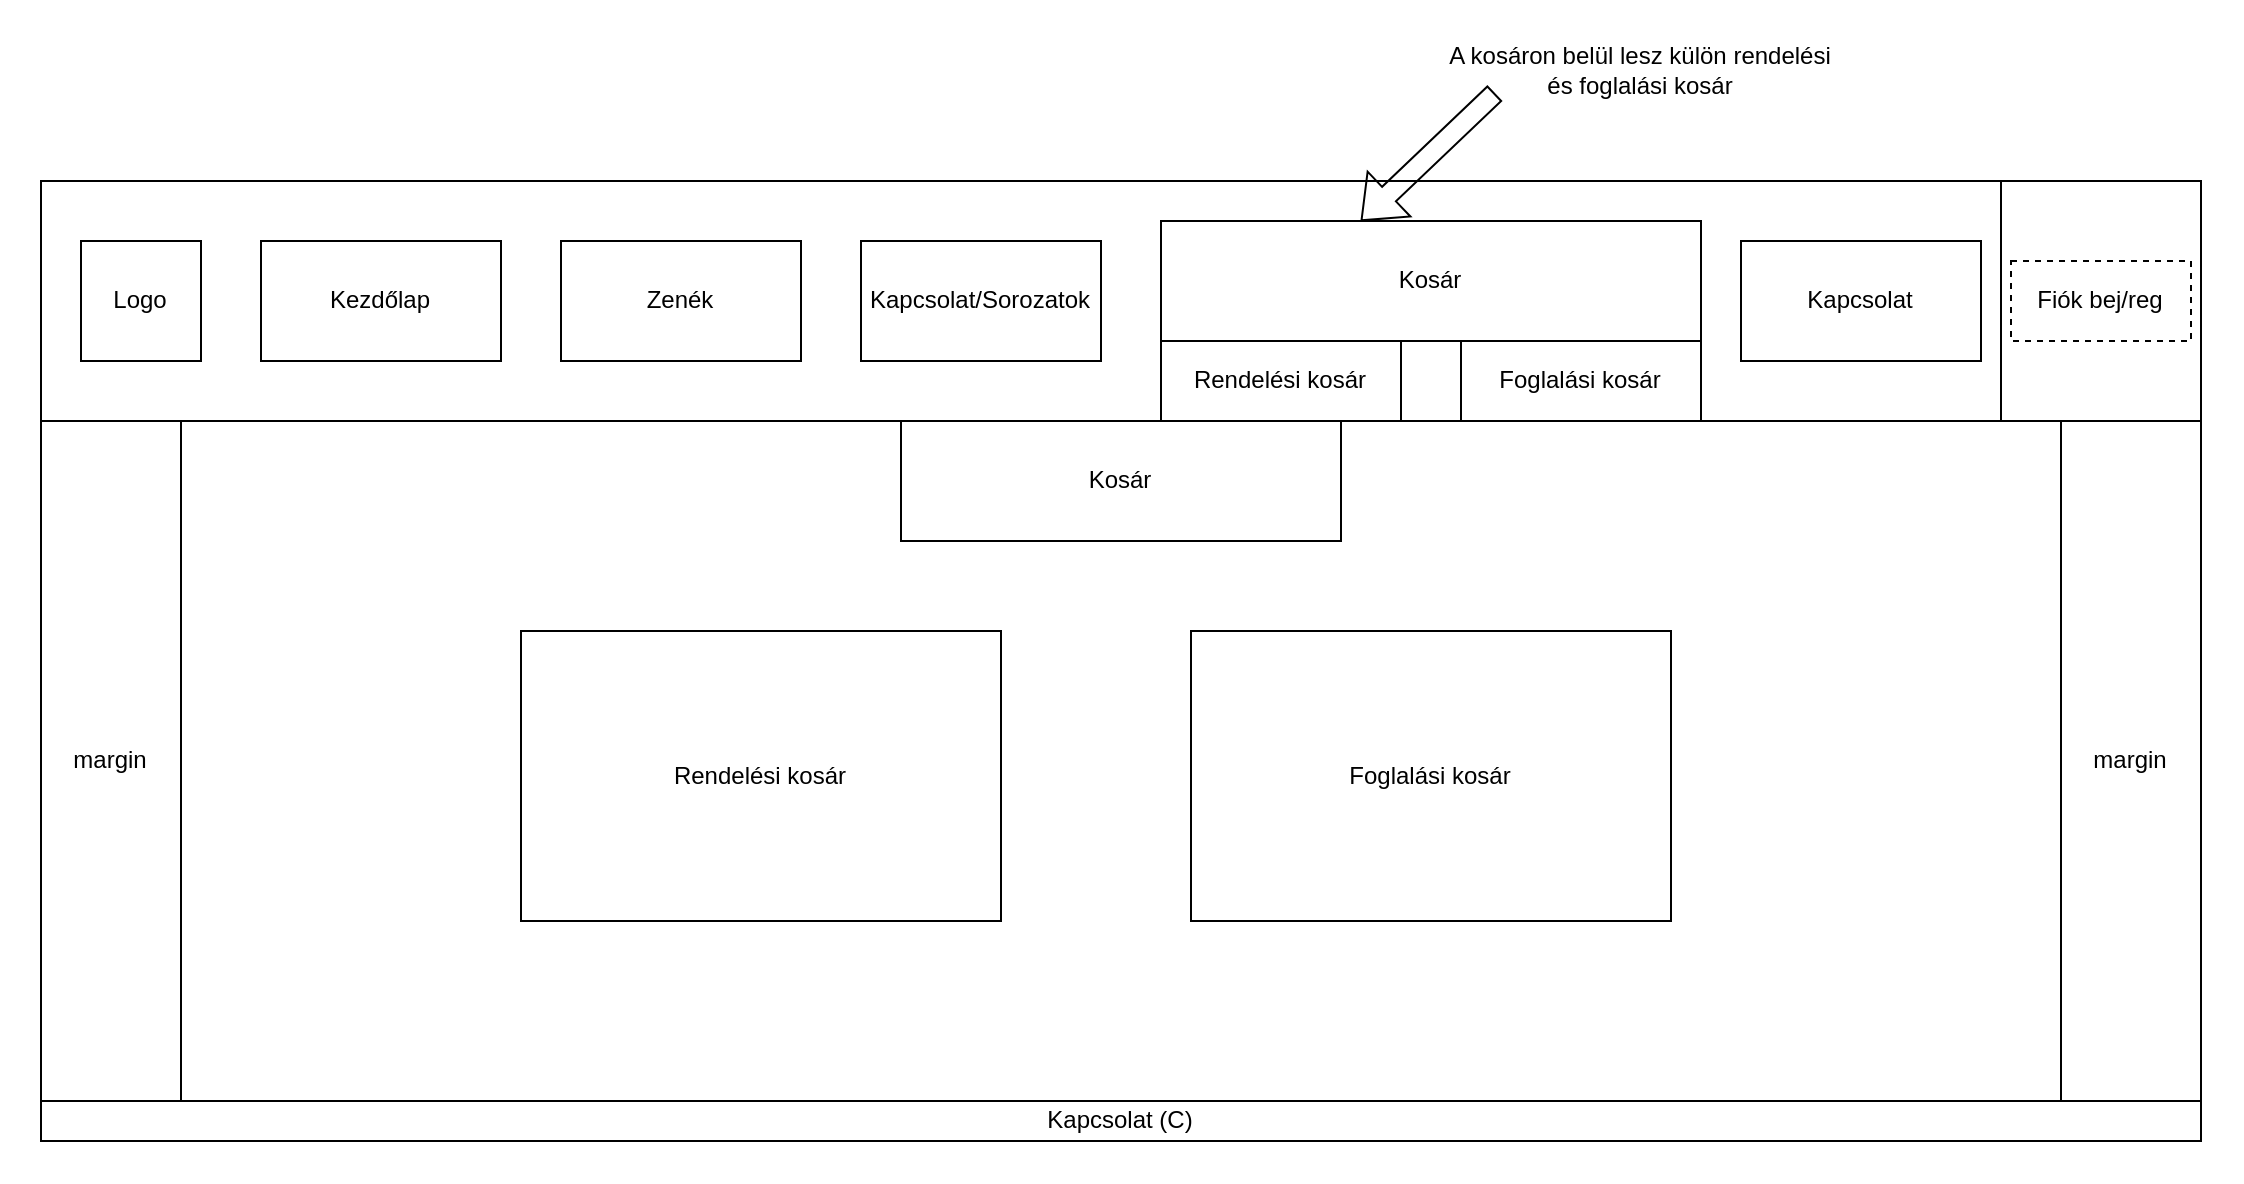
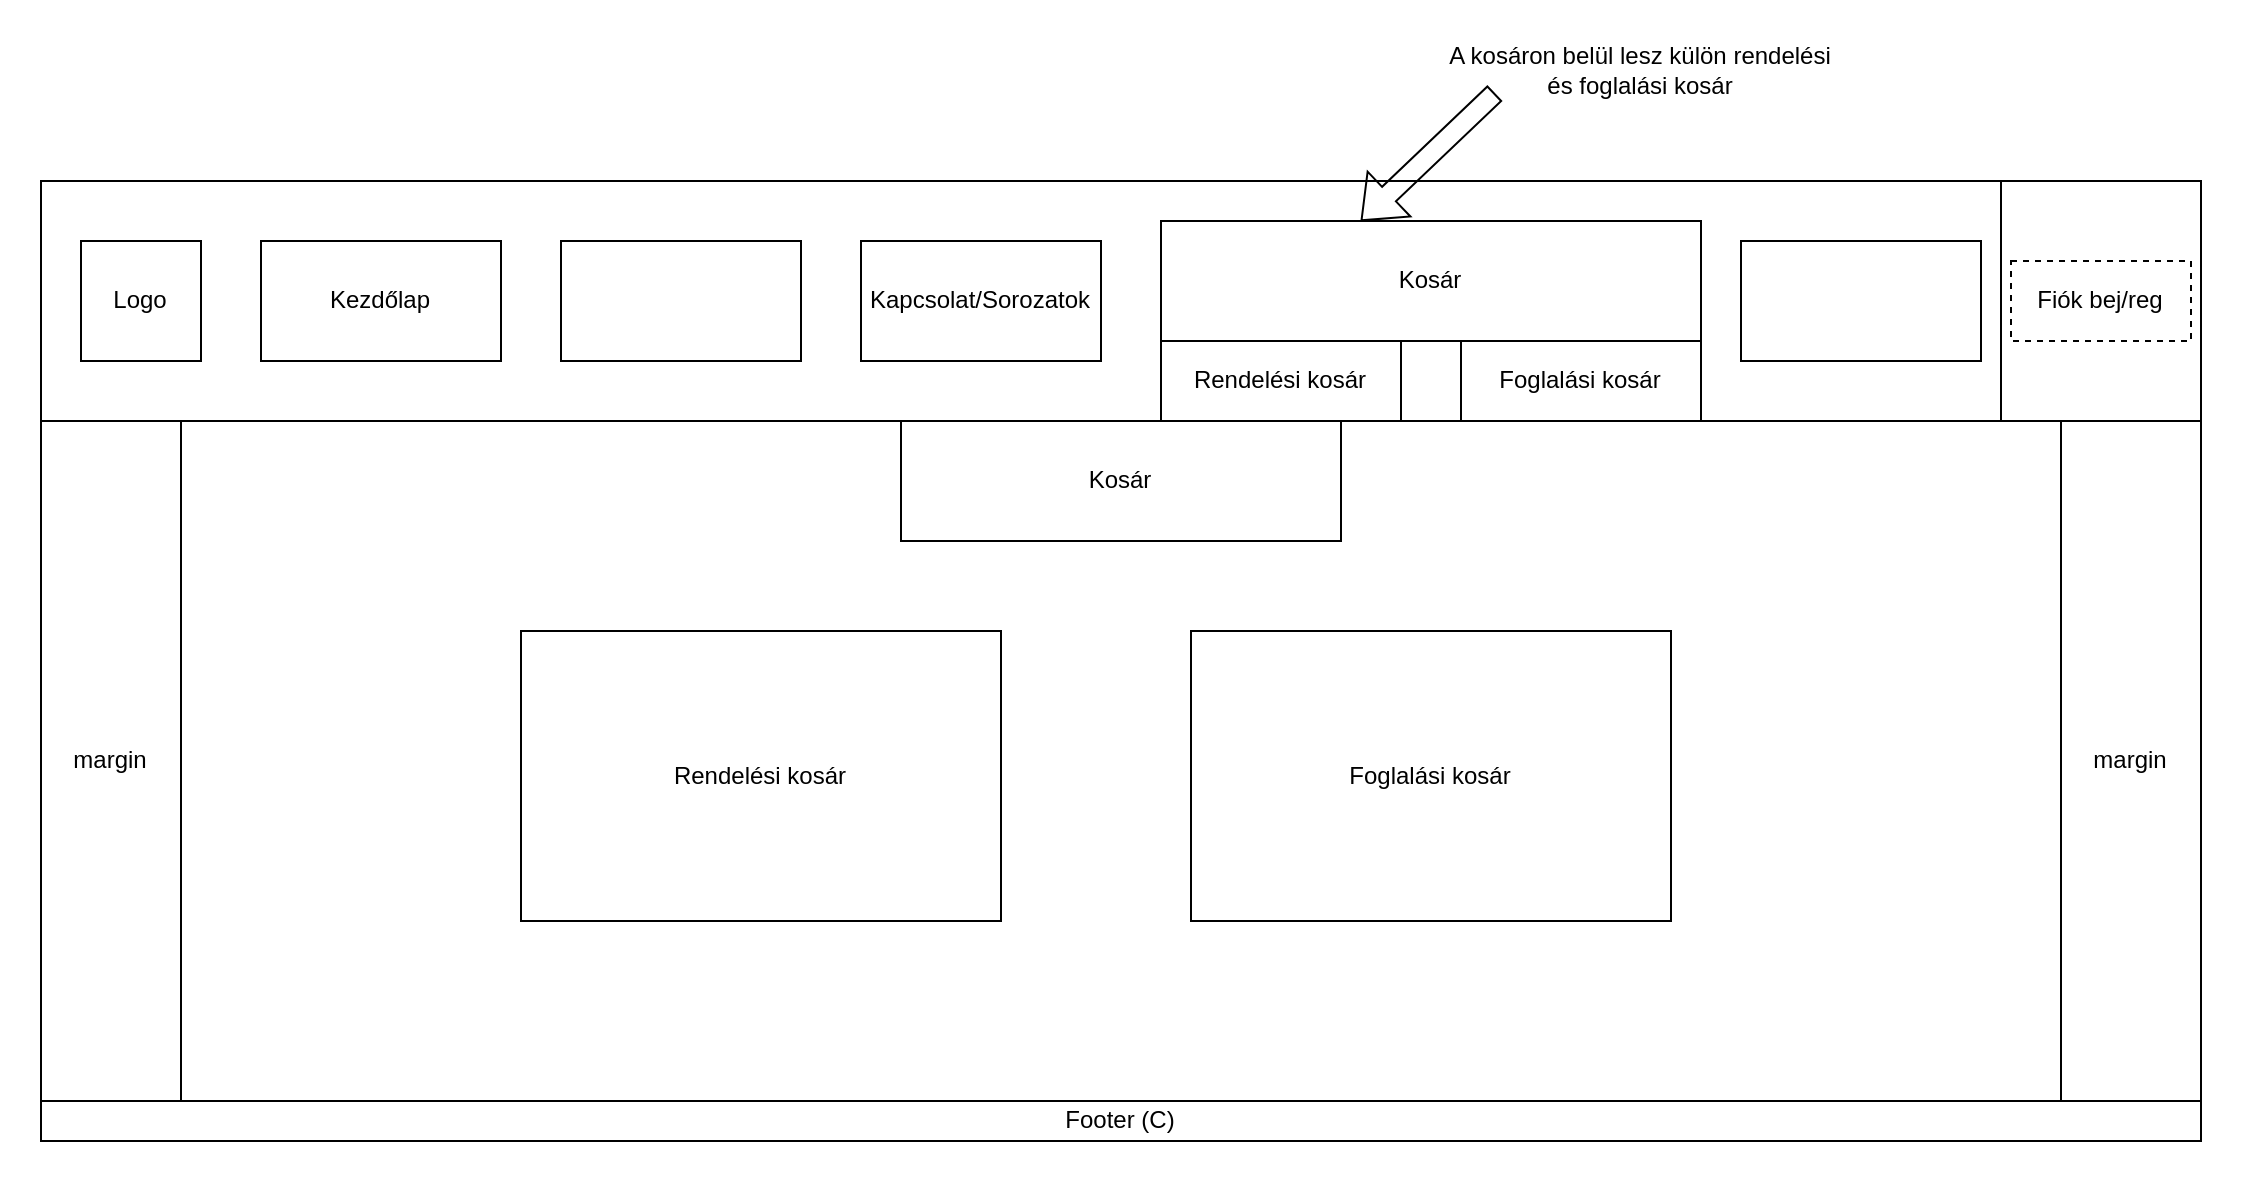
  <mxCell id="0" />
  <mxCell id="1" parent="0" />
  <mxCell id="2" value="" style="rounded=0;whiteSpace=wrap;html=1;" vertex="1" parent="1"><mxGeometry x="20" y="90" width="1080" height="480" as="geometry" /></mxCell>
  <mxCell id="3" value="" style="rounded=0;whiteSpace=wrap;html=1;" vertex="1" parent="1"><mxGeometry x="20" y="90" width="1080" height="120" as="geometry" /></mxCell>
  <mxCell id="4" style="edgeStyle=orthogonalEdgeStyle;rounded=0;orthogonalLoop=1;jettySize=auto;html=1;exitX=0.5;exitY=0;exitDx=0;exitDy=0;" edge="1" parent="1" source="5"><mxGeometry relative="1" as="geometry"><mxPoint x="560" y="550" as="targetPoint" /></mxGeometry></mxCell>
  <mxCell id="5" value="" style="rounded=0;whiteSpace=wrap;html=1;" vertex="1" parent="1"><mxGeometry x="20" y="550" width="1080" height="20" as="geometry" /></mxCell>
  <mxCell id="6" value="" style="rounded=0;whiteSpace=wrap;html=1;" vertex="1" parent="1"><mxGeometry x="1000" y="90" width="100" height="120" as="geometry" /></mxCell>
  <mxCell id="7" value="" style="rounded=0;whiteSpace=wrap;html=1;" vertex="1" parent="1"><mxGeometry x="130" y="120" width="120" height="60" as="geometry" /></mxCell>
  <mxCell id="8" value="" style="rounded=0;whiteSpace=wrap;html=1;" vertex="1" parent="1"><mxGeometry x="730" y="150" width="120" height="60" as="geometry" /></mxCell>
  <mxCell id="9" value="" style="rounded=0;whiteSpace=wrap;html=1;" vertex="1" parent="1"><mxGeometry x="280" y="120" width="120" height="60" as="geometry" /></mxCell>
  <mxCell id="10" value="" style="rounded=0;whiteSpace=wrap;html=1;" vertex="1" parent="1"><mxGeometry x="580" y="150" width="120" height="60" as="geometry" /></mxCell>
  <mxCell id="11" value="" style="rounded=0;whiteSpace=wrap;html=1;" vertex="1" parent="1"><mxGeometry x="430" y="120" width="120" height="60" as="geometry" /></mxCell>
  <mxCell id="12" value="" style="rounded=0;whiteSpace=wrap;html=1;" vertex="1" parent="1"><mxGeometry x="90" y="210" width="940" height="340" as="geometry" /></mxCell>
  <mxCell id="13" value="Kezdőlap" style="text;html=1;align=center;verticalAlign=middle;whiteSpace=wrap;rounded=0;" vertex="1" parent="1"><mxGeometry x="130" y="120" width="120" height="60" as="geometry" /></mxCell>
  <mxCell id="14" value="" style="rounded=0;whiteSpace=wrap;html=1;" vertex="1" parent="1"><mxGeometry x="40" y="120" width="60" height="60" as="geometry" /></mxCell>
  <mxCell id="15" value="&lt;div&gt;Logo&lt;/div&gt;" style="text;html=1;align=center;verticalAlign=middle;whiteSpace=wrap;rounded=0;" vertex="1" parent="1"><mxGeometry x="40" y="120" width="60" height="60" as="geometry" /></mxCell>
- <mxCell id="16" value="Zenék" style="text;html=1;align=center;verticalAlign=middle;whiteSpace=wrap;rounded=0;" vertex="1" parent="1"><mxGeometry x="280" y="120" width="120" height="60" as="geometry" /></mxCell>
  <mxCell id="17" value="Kapcsolat/Sorozatok" style="text;html=1;align=center;verticalAlign=middle;whiteSpace=wrap;rounded=0;" vertex="1" parent="1"><mxGeometry x="430" y="120" width="120" height="60" as="geometry" /></mxCell>
  <mxCell id="18" value="Rendelési kosár" style="text;html=1;align=center;verticalAlign=middle;whiteSpace=wrap;rounded=0;" vertex="1" parent="1"><mxGeometry x="580" y="160" width="120" height="60" as="geometry" /></mxCell>
- <mxCell id="19" value="Kapcsolat (C)" style="text;html=1;align=center;verticalAlign=middle;whiteSpace=wrap;rounded=0;" vertex="1" parent="1"><mxGeometry x="20" y="550" width="1080" height="20" as="geometry" /></mxCell>
+ <mxCell id="19" value="Footer (C)" style="text;html=1;align=center;verticalAlign=middle;whiteSpace=wrap;rounded=0;" vertex="1" parent="1"><mxGeometry x="20" y="550" width="1080" height="20" as="geometry" /></mxCell>
  <mxCell id="20" value="margin" style="text;html=1;align=center;verticalAlign=middle;whiteSpace=wrap;rounded=0;" vertex="1" parent="1"><mxGeometry x="20" y="210" width="70" height="340" as="geometry" /></mxCell>
  <mxCell id="21" value="margin" style="text;html=1;align=center;verticalAlign=middle;whiteSpace=wrap;rounded=0;" vertex="1" parent="1"><mxGeometry x="1030" y="210" width="70" height="340" as="geometry" /></mxCell>
  <mxCell id="22" value="Fiók bej/reg" style="rounded=0;whiteSpace=wrap;html=1;dashed=1;" vertex="1" parent="1"><mxGeometry x="1005" y="130" width="90" height="40" as="geometry" /></mxCell>
  <mxCell id="23" value="" style="rounded=0;whiteSpace=wrap;html=1;" vertex="1" parent="1"><mxGeometry x="870" y="120" width="120" height="60" as="geometry" /></mxCell>
- <mxCell id="24" value="Kapcsolat" style="text;html=1;align=center;verticalAlign=middle;whiteSpace=wrap;rounded=0;" vertex="1" parent="1"><mxGeometry x="870" y="120" width="120" height="60" as="geometry" /></mxCell>
  <mxCell id="25" value="Foglalási kosár" style="text;html=1;align=center;verticalAlign=middle;whiteSpace=wrap;rounded=0;" vertex="1" parent="1"><mxGeometry x="730" y="160" width="120" height="60" as="geometry" /></mxCell>
  <mxCell id="26" value="Kosár" style="rounded=0;whiteSpace=wrap;html=1;" vertex="1" parent="1"><mxGeometry x="580" y="110" width="270" height="60" as="geometry" /></mxCell>
  <mxCell id="27" value="A kosáron belül lesz külön rendelési és foglalási kosár" style="text;html=1;align=center;verticalAlign=middle;whiteSpace=wrap;rounded=0;" vertex="1" parent="1"><mxGeometry x="720" y="20" width="200" height="30" as="geometry" /></mxCell>
  <mxCell id="28" value="" style="endArrow=classic;html=1;rounded=0;entryX=0.37;entryY=0;entryDx=0;entryDy=0;shape=flexArrow;entryPerimeter=0;exitX=0.135;exitY=0.867;exitDx=0;exitDy=0;exitPerimeter=0;" edge="1" parent="1" source="27" target="26"><mxGeometry width="50" height="50" relative="1" as="geometry"><mxPoint x="600" y="70" as="sourcePoint" /><mxPoint x="480" y="150" as="targetPoint" /></mxGeometry></mxCell>
  <mxCell id="29" value="Kosár" style="rounded=0;whiteSpace=wrap;html=1;" vertex="1" parent="1"><mxGeometry x="450" y="210" width="220" height="60" as="geometry" /></mxCell>
  <mxCell id="30" value="Rendelési kosár" style="rounded=0;whiteSpace=wrap;html=1;" vertex="1" parent="1"><mxGeometry x="260" y="315" width="240" height="145" as="geometry" /></mxCell>
  <mxCell id="31" value="Foglalási kosár" style="rounded=0;whiteSpace=wrap;html=1;" vertex="1" parent="1"><mxGeometry x="595" y="315" width="240" height="145" as="geometry" /></mxCell>
